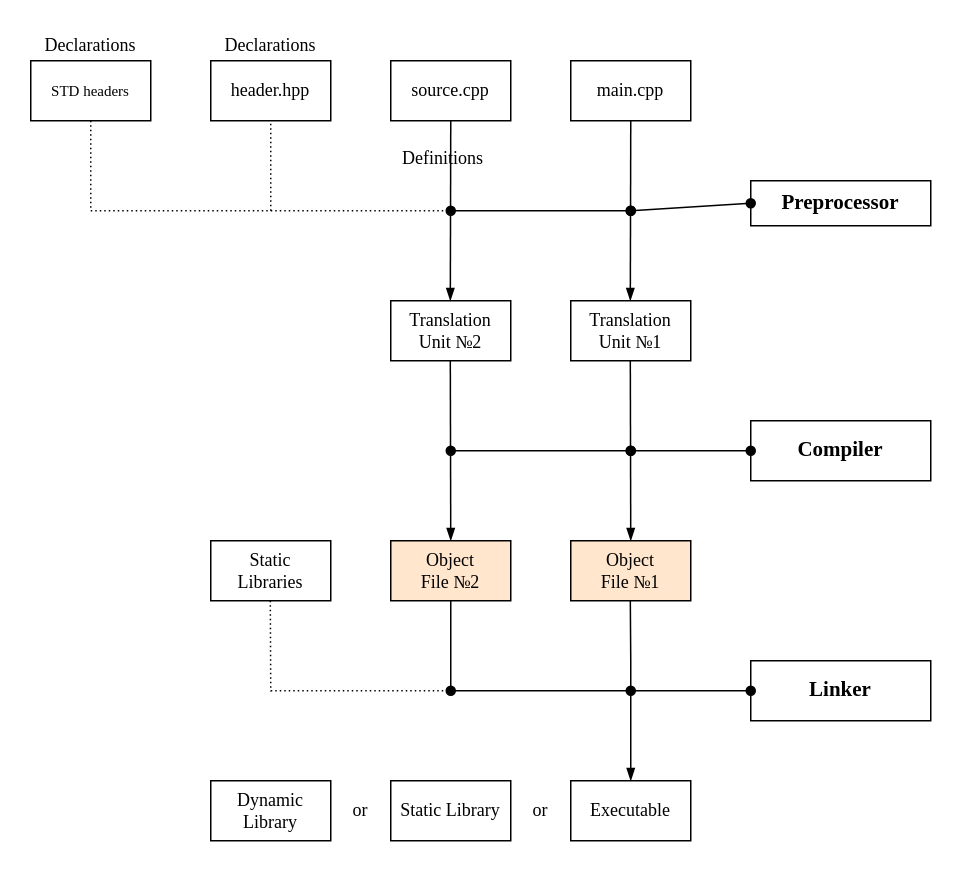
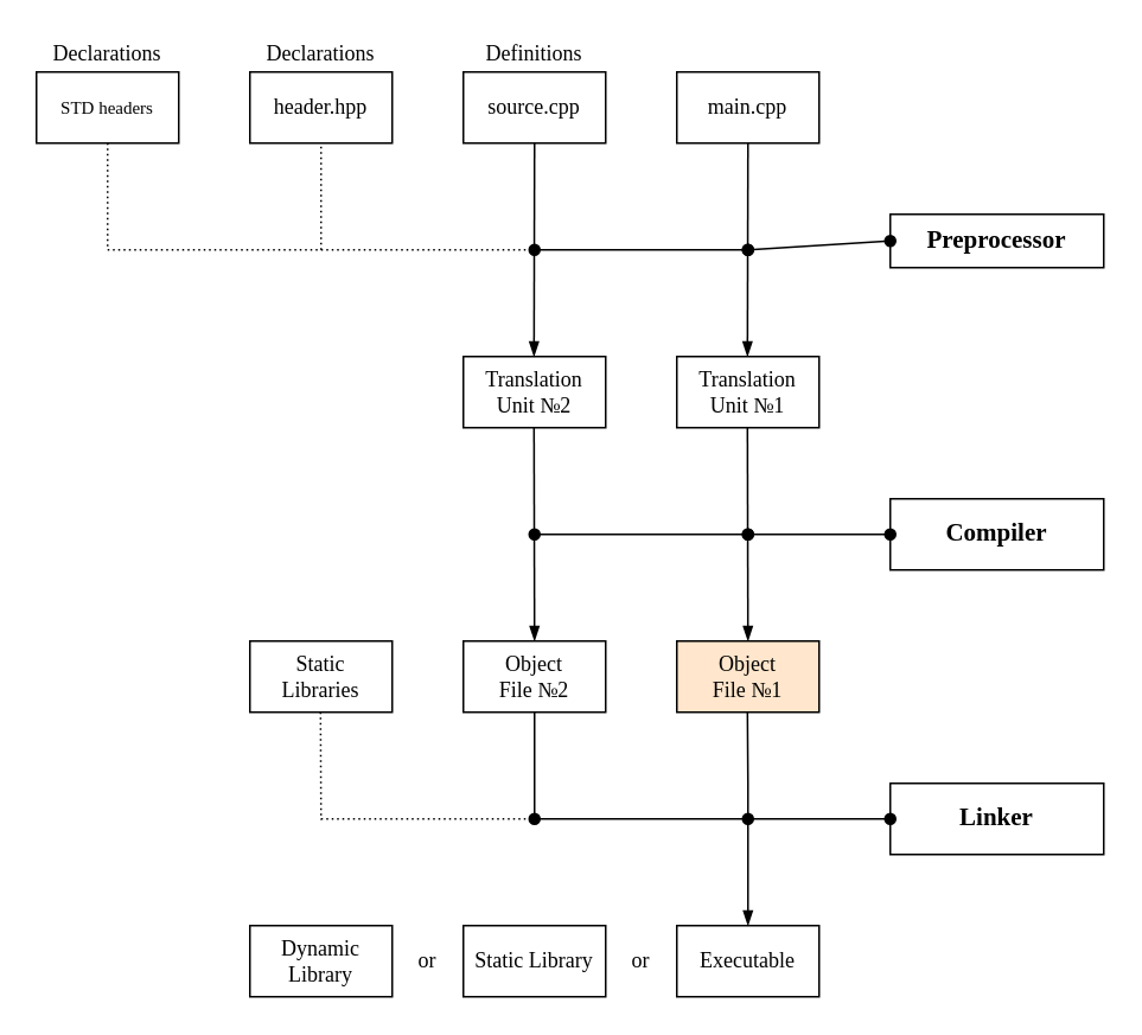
  <mxCell id="0" />
  <mxCell id="1" parent="0" />
  <mxCell id="2" value="&lt;b&gt;&lt;font face=&quot;Verdana&quot; style=&quot;font-size: 14px;&quot;&gt;Preprocessor&lt;/font&gt;&lt;/b&gt;" style="rounded=0;whiteSpace=wrap;html=1;" vertex="1" parent="1"><mxGeometry x="500" y="120" width="120" height="30" as="geometry" /></mxCell>
  <mxCell id="3" value="&lt;font face=&quot;Verdana&quot;&gt;source.cpp&lt;/font&gt;" style="rounded=0;whiteSpace=wrap;html=1;" vertex="1" parent="1"><mxGeometry x="260" y="40" width="80" height="40" as="geometry" /></mxCell>
  <mxCell id="4" value="&lt;font face=&quot;Verdana&quot;&gt;main.cpp&lt;/font&gt;" style="rounded=0;whiteSpace=wrap;html=1;" vertex="1" parent="1"><mxGeometry x="380" y="40" width="80" height="40" as="geometry" /></mxCell>
  <mxCell id="5" value="&lt;font style=&quot;font-size: 12px;&quot; face=&quot;Verdana&quot;&gt;Translation Unit №2&lt;/font&gt;" style="rounded=0;whiteSpace=wrap;html=1;" vertex="1" parent="1"><mxGeometry x="260" y="200" width="80" height="40" as="geometry" /></mxCell>
  <mxCell id="6" value="&lt;font face=&quot;Verdana&quot;&gt;header.hpp&lt;/font&gt;" style="rounded=0;whiteSpace=wrap;html=1;" vertex="1" parent="1"><mxGeometry x="140" y="40" width="80" height="40" as="geometry" /></mxCell>
  <mxCell id="7" value="&lt;font face=&quot;Verdana&quot;&gt;&lt;font style=&quot;font-size: 10px;&quot;&gt;STD headers&lt;/font&gt;&lt;br&gt;&lt;/font&gt;" style="rounded=0;whiteSpace=wrap;html=1;" vertex="1" parent="1"><mxGeometry x="20" y="40" width="80" height="40" as="geometry" /></mxCell>
  <mxCell id="8" value="" style="endArrow=oval;html=1;rounded=0;startArrow=oval;startFill=1;endFill=1;entryX=0;entryY=0.5;entryDx=0;entryDy=0;" edge="1" parent="1" target="2"><mxGeometry width="50" height="50" relative="1" as="geometry"><mxPoint x="420" y="140" as="sourcePoint" /><mxPoint x="480" y="140" as="targetPoint" /></mxGeometry></mxCell>
  <mxCell id="9" value="" style="endArrow=blockThin;html=1;rounded=0;exitX=0.5;exitY=1;exitDx=0;exitDy=0;endFill=1;" edge="1" parent="1" source="3"><mxGeometry width="50" height="50" relative="1" as="geometry"><mxPoint x="299.71" y="140" as="sourcePoint" /><mxPoint x="299.71" y="200" as="targetPoint" /></mxGeometry></mxCell>
  <mxCell id="10" value="" style="endArrow=blockThin;html=1;rounded=0;exitX=0.5;exitY=1;exitDx=0;exitDy=0;endFill=1;" edge="1" parent="1" source="4"><mxGeometry width="50" height="50" relative="1" as="geometry"><mxPoint x="419.71" y="140" as="sourcePoint" /><mxPoint x="419.71" y="200" as="targetPoint" /></mxGeometry></mxCell>
  <mxCell id="11" value="&lt;font style=&quot;font-size: 12px;&quot; face=&quot;Verdana&quot;&gt;Translation Unit №1&lt;/font&gt;" style="rounded=0;whiteSpace=wrap;html=1;" vertex="1" parent="1"><mxGeometry x="380" y="200" width="80" height="40" as="geometry" /></mxCell>
  <mxCell id="12" value="&lt;b&gt;&lt;font face=&quot;Verdana&quot; style=&quot;font-size: 14px;&quot;&gt;Compiler&lt;/font&gt;&lt;/b&gt;" style="rounded=0;whiteSpace=wrap;html=1;" vertex="1" parent="1"><mxGeometry x="500" y="280" width="120" height="40" as="geometry" /></mxCell>
  <mxCell id="13" value="" style="endArrow=blockThin;html=1;rounded=0;exitX=0.5;exitY=1;exitDx=0;exitDy=0;endFill=1;entryX=0.5;entryY=0;entryDx=0;entryDy=0;" edge="1" parent="1" target="16"><mxGeometry width="50" height="50" relative="1" as="geometry"><mxPoint x="299.71" y="240" as="sourcePoint" /><mxPoint x="299.71" y="300" as="targetPoint" /></mxGeometry></mxCell>
  <mxCell id="14" value="" style="endArrow=blockThin;html=1;rounded=0;exitX=0.5;exitY=1;exitDx=0;exitDy=0;endFill=1;entryX=0.5;entryY=0;entryDx=0;entryDy=0;" edge="1" parent="1" target="17"><mxGeometry width="50" height="50" relative="1" as="geometry"><mxPoint x="419.71" y="240" as="sourcePoint" /><mxPoint x="419.71" y="300" as="targetPoint" /></mxGeometry></mxCell>
  <mxCell id="15" value="" style="endArrow=none;dashed=1;html=1;dashPattern=1 2;strokeWidth=1;rounded=0;exitX=0.5;exitY=1;exitDx=0;exitDy=0;endFill=0;" edge="1" parent="1" source="7"><mxGeometry width="50" height="50" relative="1" as="geometry"><mxPoint x="130" y="220" as="sourcePoint" /><mxPoint x="300" y="140" as="targetPoint" /><Array as="points"><mxPoint x="60" y="140" /></Array></mxGeometry></mxCell>
- <mxCell id="16" value="&lt;font style=&quot;font-size: 12px;&quot; face=&quot;Verdana&quot;&gt;Object &lt;br&gt;File №2&lt;/font&gt;" style="rounded=0;whiteSpace=wrap;html=1;fillColor=#ffe6cc;" vertex="1" parent="1"><mxGeometry x="260" y="360" width="80" height="40" as="geometry" /></mxCell>
+ <mxCell id="16" value="&lt;font style=&quot;font-size: 12px;&quot; face=&quot;Verdana&quot;&gt;Object &lt;br&gt;File №2&lt;/font&gt;" style="rounded=0;whiteSpace=wrap;html=1;" vertex="1" parent="1"><mxGeometry x="260" y="360" width="80" height="40" as="geometry" /></mxCell>
  <mxCell id="17" value="&lt;font style=&quot;font-size: 12px;&quot; face=&quot;Verdana&quot;&gt;Object &lt;br&gt;File №1&lt;/font&gt;" style="rounded=0;whiteSpace=wrap;html=1;fillColor=#ffe6cc;" vertex="1" parent="1"><mxGeometry x="380" y="360" width="80" height="40" as="geometry" /></mxCell>
- <mxCell id="18" value="&lt;font face=&quot;Verdana&quot;&gt;Definitions&lt;/font&gt;" style="text;html=1;strokeColor=none;fillColor=none;align=center;verticalAlign=middle;whiteSpace=wrap;rounded=0;" vertex="1" parent="1"><mxGeometry x="255" y="95" width="80" height="20" as="geometry" /></mxCell>
+ <mxCell id="18" value="&lt;font face=&quot;Verdana&quot;&gt;Definitions&lt;/font&gt;" style="text;html=1;strokeColor=none;fillColor=none;align=center;verticalAlign=middle;whiteSpace=wrap;rounded=0;" vertex="1" parent="1"><mxGeometry x="260" y="20" width="80" height="20" as="geometry" /></mxCell>
  <mxCell id="19" value="&lt;font face=&quot;Verdana&quot;&gt;Declarations&lt;/font&gt;" style="text;html=1;strokeColor=none;fillColor=none;align=center;verticalAlign=middle;whiteSpace=wrap;rounded=0;" vertex="1" parent="1"><mxGeometry x="140" y="20" width="80" height="20" as="geometry" /></mxCell>
  <mxCell id="20" value="&lt;font face=&quot;Verdana&quot;&gt;Declarations&lt;/font&gt;" style="text;html=1;strokeColor=none;fillColor=none;align=center;verticalAlign=middle;whiteSpace=wrap;rounded=0;" vertex="1" parent="1"><mxGeometry x="20" y="20" width="80" height="20" as="geometry" /></mxCell>
  <mxCell id="21" value="&lt;b&gt;&lt;font face=&quot;Verdana&quot; style=&quot;font-size: 14px;&quot;&gt;Linker&lt;/font&gt;&lt;/b&gt;" style="rounded=0;whiteSpace=wrap;html=1;" vertex="1" parent="1"><mxGeometry x="500" y="440" width="120" height="40" as="geometry" /></mxCell>
  <mxCell id="22" value="" style="endArrow=oval;html=1;rounded=0;startArrow=oval;startFill=1;endFill=1;entryX=0;entryY=0.5;entryDx=0;entryDy=0;" edge="1" parent="1" target="21"><mxGeometry width="50" height="50" relative="1" as="geometry"><mxPoint x="300" y="460" as="sourcePoint" /><mxPoint x="480" y="460" as="targetPoint" /></mxGeometry></mxCell>
  <mxCell id="23" value="&lt;font face=&quot;Verdana&quot;&gt;Static&lt;br&gt;Libraries&lt;br&gt;&lt;/font&gt;" style="rounded=0;whiteSpace=wrap;html=1;" vertex="1" parent="1"><mxGeometry x="140" y="360" width="80" height="40" as="geometry" /></mxCell>
  <mxCell id="24" value="" style="endArrow=none;html=1;rounded=0;exitX=0.5;exitY=1;exitDx=0;exitDy=0;endFill=0;dashed=1;dashPattern=1 2;" edge="1" parent="1"><mxGeometry width="50" height="50" relative="1" as="geometry"><mxPoint x="179.71" y="400" as="sourcePoint" /><mxPoint x="300" y="460" as="targetPoint" /><Array as="points"><mxPoint x="180" y="460" /></Array></mxGeometry></mxCell>
  <mxCell id="25" value="" style="endArrow=oval;html=1;rounded=0;exitX=0.5;exitY=1;exitDx=0;exitDy=0;endFill=1;" edge="1" parent="1"><mxGeometry width="50" height="50" relative="1" as="geometry"><mxPoint x="419.71" y="400" as="sourcePoint" /><mxPoint x="420" y="460" as="targetPoint" /><Array as="points"><mxPoint x="420" y="440" /></Array></mxGeometry></mxCell>
  <mxCell id="26" value="&lt;font face=&quot;Verdana&quot;&gt;Executable&lt;/font&gt;" style="rounded=0;whiteSpace=wrap;html=1;" vertex="1" parent="1"><mxGeometry x="380" y="520" width="80" height="40" as="geometry" /></mxCell>
  <mxCell id="27" value="" style="endArrow=none;html=1;rounded=0;entryX=0.5;entryY=1;entryDx=0;entryDy=0;dashed=1;dashPattern=1 2;" edge="1" parent="1" target="6"><mxGeometry width="50" height="50" relative="1" as="geometry"><mxPoint x="180" y="140" as="sourcePoint" /><mxPoint x="210" y="100" as="targetPoint" /></mxGeometry></mxCell>
  <mxCell id="28" value="&lt;font face=&quot;Verdana&quot;&gt;Static Library&lt;br&gt;&lt;/font&gt;" style="rounded=0;whiteSpace=wrap;html=1;" vertex="1" parent="1"><mxGeometry x="260" y="520" width="80" height="40" as="geometry" /></mxCell>
  <mxCell id="29" value="&lt;font face=&quot;Verdana&quot;&gt;or&lt;/font&gt;" style="text;html=1;strokeColor=none;fillColor=none;align=center;verticalAlign=middle;whiteSpace=wrap;rounded=0;" vertex="1" parent="1"><mxGeometry x="220" y="530" width="40" height="20" as="geometry" /></mxCell>
  <mxCell id="30" value="&lt;font face=&quot;Verdana&quot;&gt;Dynamic&lt;br&gt;Library&lt;br&gt;&lt;/font&gt;" style="rounded=0;whiteSpace=wrap;html=1;" vertex="1" parent="1"><mxGeometry x="140" y="520" width="80" height="40" as="geometry" /></mxCell>
  <mxCell id="31" value="&lt;font face=&quot;Verdana&quot;&gt;or&lt;/font&gt;" style="text;html=1;strokeColor=none;fillColor=none;align=center;verticalAlign=middle;whiteSpace=wrap;rounded=0;" vertex="1" parent="1"><mxGeometry x="340" y="530" width="40" height="20" as="geometry" /></mxCell>
  <mxCell id="32" value="" style="endArrow=oval;html=1;rounded=0;startArrow=oval;startFill=1;endFill=1;" edge="1" parent="1"><mxGeometry width="50" height="50" relative="1" as="geometry"><mxPoint x="300" y="140" as="sourcePoint" /><mxPoint x="420" y="140" as="targetPoint" /></mxGeometry></mxCell>
  <mxCell id="33" value="" style="endArrow=oval;html=1;rounded=0;startArrow=oval;startFill=1;endFill=1;" edge="1" parent="1"><mxGeometry width="50" height="50" relative="1" as="geometry"><mxPoint x="300" y="300" as="sourcePoint" /><mxPoint x="420" y="300" as="targetPoint" /></mxGeometry></mxCell>
  <mxCell id="34" value="" style="endArrow=oval;html=1;rounded=0;startArrow=oval;startFill=1;endFill=1;entryX=0;entryY=0.5;entryDx=0;entryDy=0;" edge="1" parent="1" target="12"><mxGeometry width="50" height="50" relative="1" as="geometry"><mxPoint x="420" y="300" as="sourcePoint" /><mxPoint x="480" y="250" as="targetPoint" /></mxGeometry></mxCell>
  <mxCell id="35" value="" style="endArrow=none;html=1;rounded=0;entryX=0.5;entryY=1;entryDx=0;entryDy=0;" edge="1" parent="1" target="16"><mxGeometry width="50" height="50" relative="1" as="geometry"><mxPoint x="300" y="460" as="sourcePoint" /><mxPoint x="380" y="420" as="targetPoint" /></mxGeometry></mxCell>
  <mxCell id="36" value="" style="endArrow=blockThin;html=1;rounded=0;endFill=1;entryX=0.5;entryY=0;entryDx=0;entryDy=0;" edge="1" parent="1" target="26"><mxGeometry width="50" height="50" relative="1" as="geometry"><mxPoint x="420" y="460" as="sourcePoint" /><mxPoint x="430" y="370" as="targetPoint" /></mxGeometry></mxCell>
